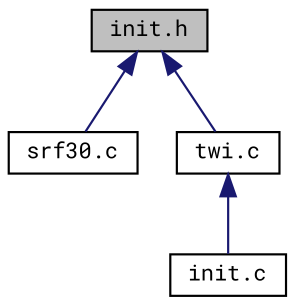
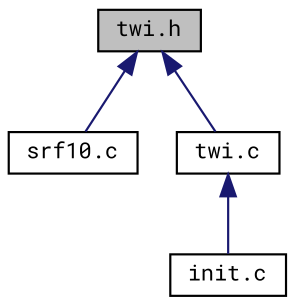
  digraph {
    fontname="Roboto Mono"
    node [color=black fillcolor=white fontname="Roboto Mono" fontsize=10 shape=record style=filled]
    edge [color=midnightblue dir=back fontname="Roboto Mono" fontsize=10 labelfontname=Helvetica labelfontsize=10 style=solid]
-   n1 [fillcolor=grey75 fontcolor=black height=0.2 label="init.h" width=0.4]
-   n2 [height=0.2 label="srf30.c" width=0.4]
+   n1 [fillcolor=grey75 fontcolor=black height=0.2 label="twi.h" width=0.4]
+   n2 [height=0.2 label="srf10.c" width=0.4]
    n3 [height=0.2 label="twi.c" width=0.4]
    n4 [height=0.2 label="init.c" width=0.4]
    n1 -> n2
    n1 -> n3
    n3 -> n4
  }
